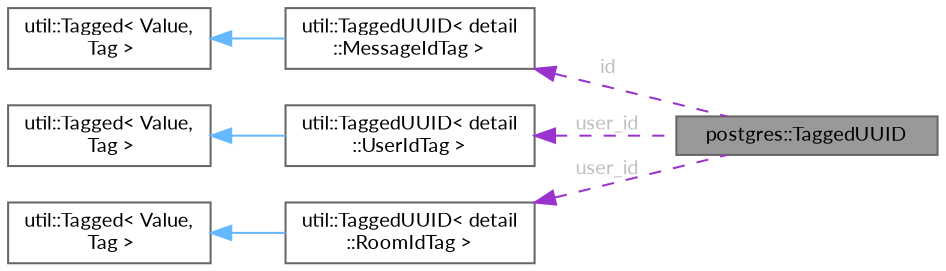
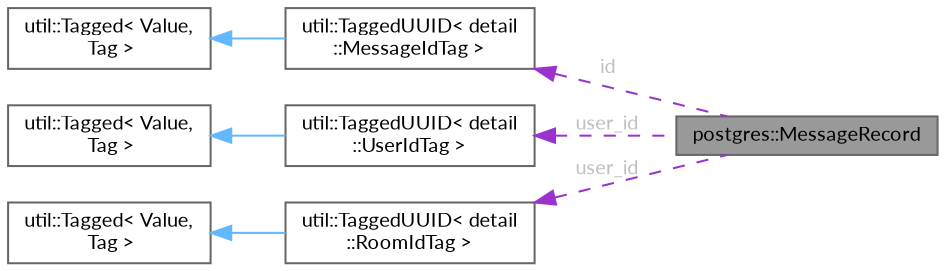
  digraph {
    fontname=Lato
    rankdir=LR
    node [color=gray40 fillcolor=white fontname=Lato fontsize=10 shape=box style=filled]
    edge [color=darkorchid3 dir=back fontname=Lato fontsize=10 labelfontname=Helvetica labelfontsize=10 style=dashed]
-   n1 [fillcolor=grey60 fontcolor=black height=0.2 label="postgres::TaggedUUID" width=0.4]
+   n1 [fillcolor=grey60 fontcolor=black height=0.2 label="postgres::MessageRecord" width=0.4]
    n2 [height=0.2 label="util::TaggedUUID\< detail\l::MessageIdTag \>" width=0.4]
    n3 [height=0.2 label="util::Tagged\< Value,\l Tag \>" width=0.4]
    n4 [height=0.2 label="util::TaggedUUID\< detail\l::UserIdTag \>" width=0.4]
    n5 [height=0.2 label="util::Tagged\< Value,\l Tag \>" width=0.4]
    n6 [height=0.2 label="util::TaggedUUID\< detail\l::RoomIdTag \>" width=0.4]
    n7 [height=0.2 label="util::Tagged\< Value,\l Tag \>" width=0.4]
    n2 -> n1 [fontcolor=grey label=" id"]
    n3 -> n2 [color=steelblue1 style=solid]
    n4 -> n1 [fontcolor=grey label=" user_id"]
    n5 -> n4 [color=steelblue1 style=solid]
    n6 -> n1 [fontcolor=grey label=" user_id"]
    n7 -> n6 [color=steelblue1 style=solid]
  }
